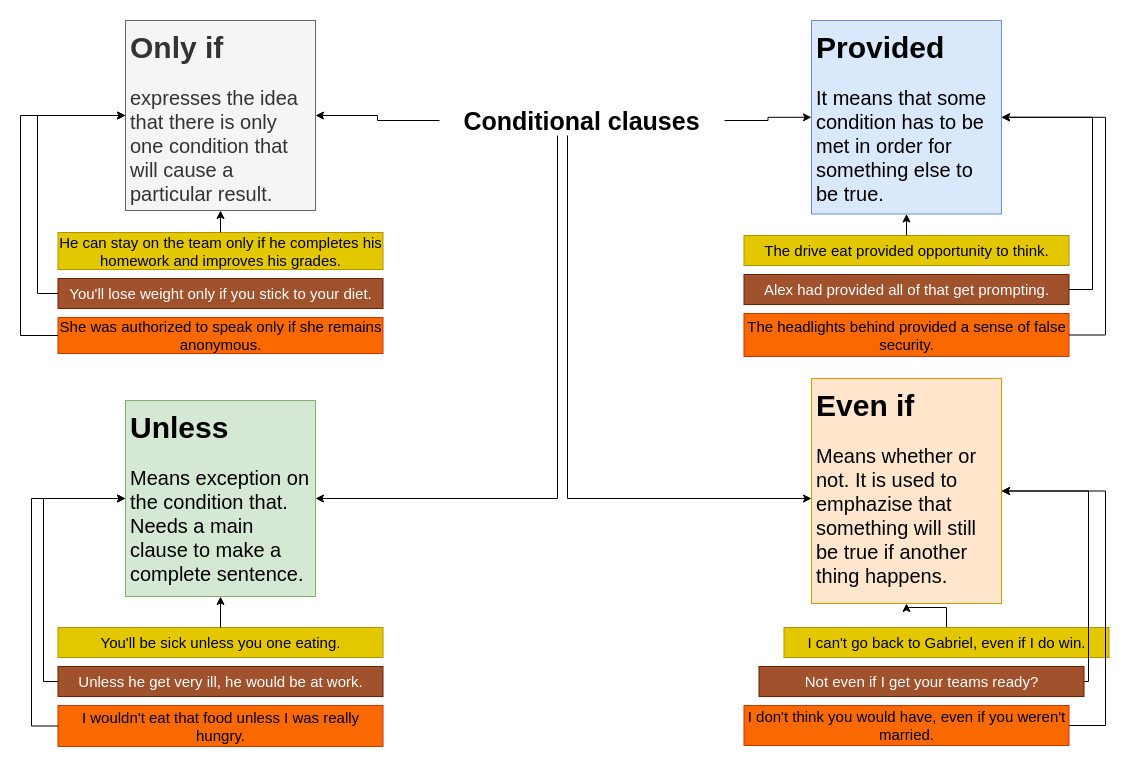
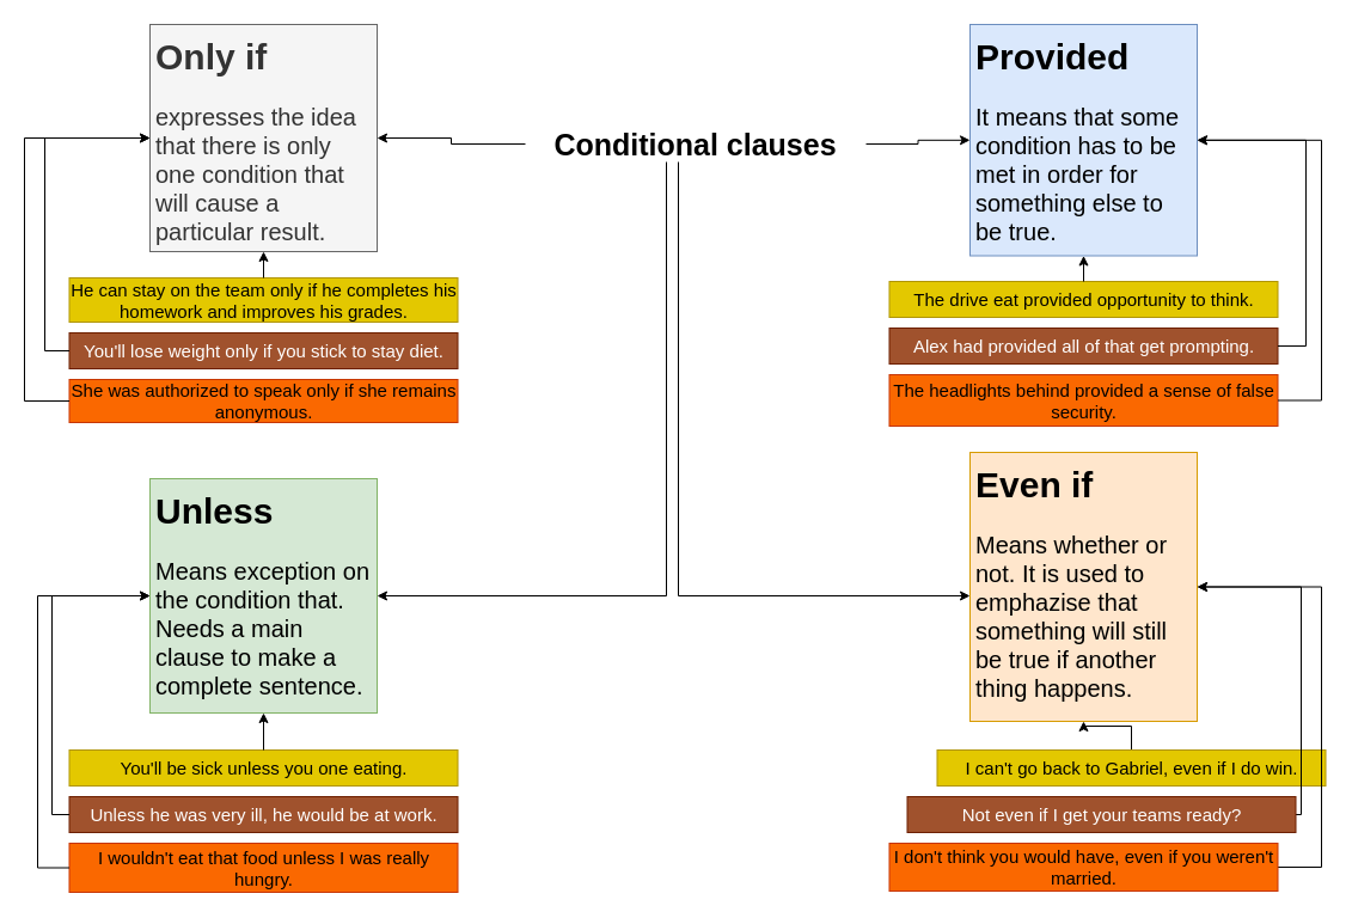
  <mxCell id="0" />
  <mxCell id="1" parent="0" />
  <mxCell id="2" style="edgeStyle=orthogonalEdgeStyle;rounded=0;orthogonalLoop=1;jettySize=auto;html=1;fontSize=20;" edge="1" parent="1" source="6" target="8"><mxGeometry relative="1" as="geometry" /></mxCell>
  <mxCell id="3" style="edgeStyle=orthogonalEdgeStyle;rounded=0;orthogonalLoop=1;jettySize=auto;html=1;fontSize=20;" edge="1" parent="1" source="6" target="7"><mxGeometry relative="1" as="geometry" /></mxCell>
  <mxCell id="4" style="edgeStyle=orthogonalEdgeStyle;rounded=0;orthogonalLoop=1;jettySize=auto;html=1;fontSize=20;" edge="1" parent="1" source="6" target="10"><mxGeometry relative="1" as="geometry"><Array as="points"><mxPoint x="567" y="498" /></Array></mxGeometry></mxCell>
  <mxCell id="5" style="edgeStyle=orthogonalEdgeStyle;rounded=0;orthogonalLoop=1;jettySize=auto;html=1;fontSize=20;" edge="1" parent="1" source="6" target="9"><mxGeometry relative="1" as="geometry"><Array as="points"><mxPoint x="557" y="498" /></Array></mxGeometry></mxCell>
  <mxCell id="6" value="Conditional clauses" style="text;html=1;strokeColor=none;fillColor=none;align=center;verticalAlign=middle;whiteSpace=wrap;rounded=0;fontStyle=1;fontSize=25;" vertex="1" parent="1"><mxGeometry x="439" y="105" width="285" height="30" as="geometry" /></mxCell>
  <mxCell id="7" value="&lt;h1&gt;Provided&lt;/h1&gt;&lt;p&gt;&lt;font style=&quot;font-size: 20px&quot;&gt;It means that some condition has to be met in order for something else to be true.&lt;/font&gt;&lt;/p&gt;" style="text;html=1;strokeColor=#6c8ebf;fillColor=#dae8fc;spacing=5;spacingTop=-20;whiteSpace=wrap;overflow=hidden;rounded=0;fontSize=15;" vertex="1" parent="1"><mxGeometry x="811" y="20" width="190" height="193.5" as="geometry" /></mxCell>
  <mxCell id="8" value="&lt;h1&gt;Only if&lt;/h1&gt;&lt;p&gt;&lt;font style=&quot;font-size: 20px&quot;&gt;expresses the idea that there is only one condition that will cause a particular result.&lt;/font&gt;&lt;/p&gt;" style="text;html=1;strokeColor=#666666;fillColor=#f5f5f5;spacing=5;spacingTop=-20;whiteSpace=wrap;overflow=hidden;rounded=0;fontSize=15;fontColor=#333333;" vertex="1" parent="1"><mxGeometry x="125" y="20" width="190" height="190" as="geometry" /></mxCell>
  <mxCell id="9" value="&lt;h1&gt;Unless&lt;/h1&gt;&lt;p&gt;&lt;font style=&quot;font-size: 20px&quot;&gt;Means exception on the condition that. Needs a main clause to make a complete sentence.&lt;/font&gt;&lt;/p&gt;" style="text;html=1;strokeColor=#82b366;fillColor=#d5e8d4;spacing=5;spacingTop=-20;whiteSpace=wrap;overflow=hidden;rounded=0;fontSize=15;" vertex="1" parent="1"><mxGeometry x="125" y="400" width="190" height="196" as="geometry" /></mxCell>
  <mxCell id="10" value="&lt;h1&gt;Even if&lt;/h1&gt;&lt;p&gt;&lt;font style=&quot;font-size: 20px&quot;&gt;Means whether or not. It is used to emphazise that something will still be true if another thing happens.&lt;/font&gt;&lt;/p&gt;" style="text;html=1;strokeColor=#d79b00;fillColor=#ffe6cc;spacing=5;spacingTop=-20;whiteSpace=wrap;overflow=hidden;rounded=0;fontSize=15;" vertex="1" parent="1"><mxGeometry x="811" y="378" width="190" height="225" as="geometry" /></mxCell>
  <mxCell id="11" style="edgeStyle=orthogonalEdgeStyle;rounded=0;orthogonalLoop=1;jettySize=auto;html=1;fontSize=20;" edge="1" parent="1" source="12" target="10"><mxGeometry relative="1" as="geometry" /></mxCell>
  <mxCell id="12" value="&lt;div&gt;I can't go back to Gabriel, even if I do win.&lt;/div&gt;" style="text;html=1;strokeColor=#B09500;fillColor=#e3c800;align=center;verticalAlign=middle;whiteSpace=wrap;rounded=0;fontSize=15;fontColor=#000000;" vertex="1" parent="1"><mxGeometry x="783.5" y="627" width="325" height="30" as="geometry" /></mxCell>
  <mxCell id="13" style="edgeStyle=orthogonalEdgeStyle;rounded=0;orthogonalLoop=1;jettySize=auto;html=1;fontSize=20;" edge="1" parent="1" source="14" target="10"><mxGeometry relative="1" as="geometry"><Array as="points"><mxPoint x="1105" y="725" /><mxPoint x="1105" y="490.5" /></Array></mxGeometry></mxCell>
  <mxCell id="14" value="&lt;div&gt;I don't think you would have, even if you weren't married.&lt;/div&gt;" style="text;html=1;strokeColor=#C73500;fillColor=#fa6800;align=center;verticalAlign=middle;whiteSpace=wrap;rounded=0;fontSize=15;fontColor=#000000;" vertex="1" parent="1"><mxGeometry x="743.5" y="705" width="325" height="40" as="geometry" /></mxCell>
  <mxCell id="15" style="edgeStyle=orthogonalEdgeStyle;rounded=0;orthogonalLoop=1;jettySize=auto;html=1;fontSize=20;" edge="1" parent="1" source="16" target="10"><mxGeometry relative="1" as="geometry"><Array as="points"><mxPoint x="1088" y="681" /><mxPoint x="1088" y="490.5" /></Array></mxGeometry></mxCell>
  <mxCell id="16" value="&lt;div&gt;Not even if I get your teams ready?&lt;/div&gt;" style="text;html=1;strokeColor=#6D1F00;fillColor=#a0522d;align=center;verticalAlign=middle;whiteSpace=wrap;rounded=0;fontSize=15;fontColor=#ffffff;" vertex="1" parent="1"><mxGeometry x="758.5" y="666" width="325" height="30" as="geometry" /></mxCell>
  <mxCell id="17" value="" style="group" vertex="1" connectable="0" parent="1"><mxGeometry x="743.5" y="235" width="325" height="121" as="geometry" /></mxCell>
  <mxCell id="18" value="The drive eat provided opportunity to think." style="text;html=1;strokeColor=#B09500;fillColor=#e3c800;align=center;verticalAlign=middle;whiteSpace=wrap;rounded=0;fontSize=15;fontColor=#000000;" vertex="1" parent="17"><mxGeometry width="325" height="30" as="geometry" /></mxCell>
  <mxCell id="19" value="&lt;div&gt;The headlights behind provided a sense of false security.&lt;/div&gt;" style="text;html=1;strokeColor=#C73500;fillColor=#fa6800;align=center;verticalAlign=middle;whiteSpace=wrap;rounded=0;fontSize=15;fontColor=#000000;" vertex="1" parent="17"><mxGeometry y="78" width="325" height="43" as="geometry" /></mxCell>
  <mxCell id="20" value="&lt;div&gt;Alex had provided all of that get prompting.&lt;/div&gt;" style="text;html=1;strokeColor=#6D1F00;fillColor=#a0522d;align=center;verticalAlign=middle;whiteSpace=wrap;rounded=0;fontSize=15;fontColor=#ffffff;" vertex="1" parent="17"><mxGeometry y="39" width="325" height="30" as="geometry" /></mxCell>
  <mxCell id="21" value="" style="group" vertex="1" connectable="0" parent="1"><mxGeometry x="57.5" y="232" width="325" height="121" as="geometry" /></mxCell>
  <mxCell id="22" value="&lt;div&gt;He can stay on the team only if he completes his homework and improves his grades.&lt;/div&gt;" style="text;html=1;strokeColor=#B09500;fillColor=#e3c800;align=center;verticalAlign=middle;whiteSpace=wrap;rounded=0;fontSize=15;fontColor=#000000;" vertex="1" parent="21"><mxGeometry width="325" height="37" as="geometry" /></mxCell>
  <mxCell id="23" value="&lt;div&gt;She was authorized to speak only if she remains anonymous.&lt;/div&gt;" style="text;html=1;strokeColor=#C73500;fillColor=#fa6800;align=center;verticalAlign=middle;whiteSpace=wrap;rounded=0;fontSize=15;fontColor=#000000;" vertex="1" parent="21"><mxGeometry y="85" width="325" height="36" as="geometry" /></mxCell>
- <mxCell id="24" value="&lt;div&gt;You'll lose weight only if you stick to your diet.&lt;/div&gt;" style="text;html=1;strokeColor=#6D1F00;fillColor=#a0522d;align=center;verticalAlign=middle;whiteSpace=wrap;rounded=0;fontSize=15;fontColor=#ffffff;" vertex="1" parent="21"><mxGeometry y="46" width="325" height="30" as="geometry" /></mxCell>
+ <mxCell id="24" value="&lt;div&gt;You'll lose weight only if you stick to stay diet.&lt;/div&gt;" style="text;html=1;strokeColor=#6D1F00;fillColor=#a0522d;align=center;verticalAlign=middle;whiteSpace=wrap;rounded=0;fontSize=15;fontColor=#ffffff;" vertex="1" parent="21"><mxGeometry y="46" width="325" height="30" as="geometry" /></mxCell>
  <mxCell id="25" value="" style="group" vertex="1" connectable="0" parent="1"><mxGeometry x="57.5" y="627" width="325" height="119" as="geometry" /></mxCell>
  <mxCell id="26" value="&lt;div&gt;You'll be sick unless you one eating.&lt;/div&gt;" style="text;html=1;strokeColor=#B09500;fillColor=#e3c800;align=center;verticalAlign=middle;whiteSpace=wrap;rounded=0;fontSize=15;fontColor=#000000;" vertex="1" parent="25"><mxGeometry width="325" height="30" as="geometry" /></mxCell>
  <mxCell id="27" value="&lt;div&gt;I wouldn't eat that food unless I was really hungry.&lt;/div&gt;" style="text;html=1;strokeColor=#C73500;fillColor=#fa6800;align=center;verticalAlign=middle;whiteSpace=wrap;rounded=0;fontSize=15;fontColor=#000000;" vertex="1" parent="25"><mxGeometry y="78" width="325" height="41" as="geometry" /></mxCell>
- <mxCell id="28" value="&lt;div&gt;Unless he get very ill, he would be at work.&lt;/div&gt;" style="text;html=1;strokeColor=#6D1F00;fillColor=#a0522d;align=center;verticalAlign=middle;whiteSpace=wrap;rounded=0;fontSize=15;fontColor=#ffffff;" vertex="1" parent="25"><mxGeometry y="39" width="325" height="30" as="geometry" /></mxCell>
+ <mxCell id="28" value="&lt;div&gt;Unless he was very ill, he would be at work.&lt;/div&gt;" style="text;html=1;strokeColor=#6D1F00;fillColor=#a0522d;align=center;verticalAlign=middle;whiteSpace=wrap;rounded=0;fontSize=15;fontColor=#ffffff;" vertex="1" parent="25"><mxGeometry y="39" width="325" height="30" as="geometry" /></mxCell>
  <mxCell id="29" style="edgeStyle=orthogonalEdgeStyle;rounded=0;orthogonalLoop=1;jettySize=auto;html=1;fontSize=20;" edge="1" parent="1" source="26" target="9"><mxGeometry relative="1" as="geometry" /></mxCell>
  <mxCell id="30" style="edgeStyle=orthogonalEdgeStyle;rounded=0;orthogonalLoop=1;jettySize=auto;html=1;fontSize=20;" edge="1" parent="1" source="28" target="9"><mxGeometry relative="1" as="geometry"><Array as="points"><mxPoint x="43" y="681" /><mxPoint x="43" y="498" /></Array></mxGeometry></mxCell>
  <mxCell id="31" style="edgeStyle=orthogonalEdgeStyle;rounded=0;orthogonalLoop=1;jettySize=auto;html=1;fontSize=20;" edge="1" parent="1" source="27" target="9"><mxGeometry relative="1" as="geometry"><Array as="points"><mxPoint x="31" y="725.5" /><mxPoint x="31" y="498" /></Array></mxGeometry></mxCell>
  <mxCell id="32" style="edgeStyle=orthogonalEdgeStyle;rounded=0;orthogonalLoop=1;jettySize=auto;html=1;fontSize=20;" edge="1" parent="1" source="18" target="7"><mxGeometry relative="1" as="geometry" /></mxCell>
  <mxCell id="33" style="edgeStyle=orthogonalEdgeStyle;rounded=0;orthogonalLoop=1;jettySize=auto;html=1;fontSize=20;" edge="1" parent="1" source="20" target="7"><mxGeometry relative="1" as="geometry"><Array as="points"><mxPoint x="1092" y="289" /><mxPoint x="1092" y="116.75" /></Array></mxGeometry></mxCell>
  <mxCell id="34" style="edgeStyle=orthogonalEdgeStyle;rounded=0;orthogonalLoop=1;jettySize=auto;html=1;fontSize=20;" edge="1" parent="1" source="19" target="7"><mxGeometry relative="1" as="geometry"><Array as="points"><mxPoint x="1105" y="334.5" /><mxPoint x="1105" y="116.75" /></Array></mxGeometry></mxCell>
  <mxCell id="35" style="edgeStyle=orthogonalEdgeStyle;rounded=0;orthogonalLoop=1;jettySize=auto;html=1;fontSize=20;" edge="1" parent="1" source="22" target="8"><mxGeometry relative="1" as="geometry" /></mxCell>
  <mxCell id="36" style="edgeStyle=orthogonalEdgeStyle;rounded=0;orthogonalLoop=1;jettySize=auto;html=1;fontSize=20;" edge="1" parent="1" source="24" target="8"><mxGeometry relative="1" as="geometry"><Array as="points"><mxPoint x="37" y="293" /><mxPoint x="37" y="115" /></Array></mxGeometry></mxCell>
  <mxCell id="37" style="edgeStyle=orthogonalEdgeStyle;rounded=0;orthogonalLoop=1;jettySize=auto;html=1;fontSize=20;" edge="1" parent="1" source="23" target="8"><mxGeometry relative="1" as="geometry"><Array as="points"><mxPoint x="20" y="335" /><mxPoint x="20" y="115" /></Array></mxGeometry></mxCell>
